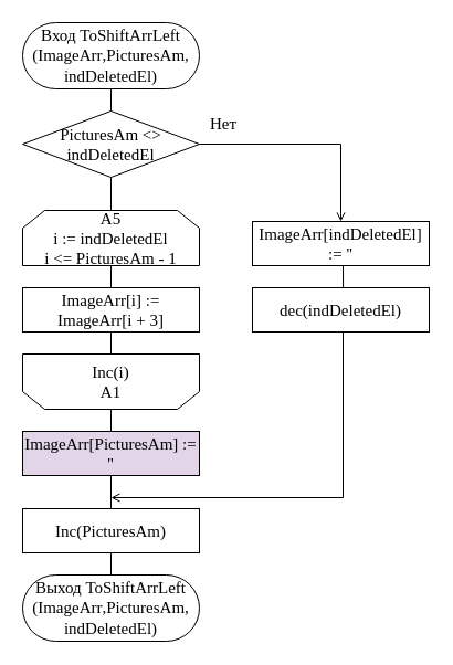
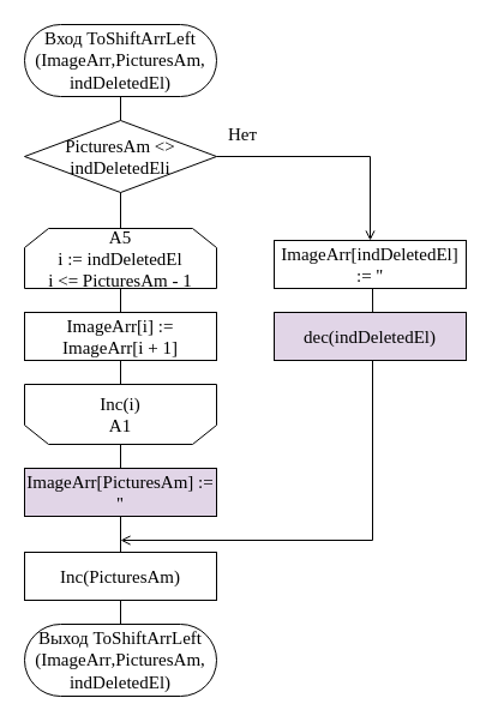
  <mxCell id="0" />
  <mxCell id="1" parent="0" />
  <mxCell id="2" value="Вход&amp;nbsp;&lt;span lang=&quot;EN-US&quot; style=&quot;font-size: 15px;&quot;&gt;ToShiftArrLeft&lt;br style=&quot;font-size: 15px;&quot;&gt;&lt;/span&gt;&lt;span style=&quot;font-size: 15px;&quot;&gt;(&lt;/span&gt;&lt;span lang=&quot;EN-US&quot; style=&quot;font-size: 15px;&quot;&gt;ImageArr&lt;/span&gt;&lt;span style=&quot;font-size: 15px;&quot;&gt;,&lt;/span&gt;&lt;span lang=&quot;EN-US&quot; style=&quot;font-size: 15px; line-height: 115%;&quot;&gt;PicturesAm,&lt;br style=&quot;font-size: 15px;&quot;&gt;indDeletedEl&lt;/span&gt;&lt;span style=&quot;font-size: 15px; line-height: 115%;&quot;&gt;)&lt;/span&gt;" style="rounded=1;whiteSpace=wrap;html=1;fontSize=15;arcSize=50;fontFamily=Times New Roman;" vertex="1" parent="1"><mxGeometry x="20" y="20" width="160" height="60" as="geometry" /></mxCell>
  <mxCell id="3" value="" style="endArrow=none;html=1;fontFamily=Times New Roman;fontSize=15;rounded=0;" edge="1" parent="1"><mxGeometry width="50" height="50" relative="1" as="geometry"><mxPoint x="100" y="100" as="sourcePoint" /><mxPoint x="100" y="80" as="targetPoint" /></mxGeometry></mxCell>
  <mxCell id="4" value="Выход&amp;nbsp;&lt;span lang=&quot;EN-US&quot; style=&quot;font-size: 15px;&quot;&gt;ToShiftArrLeft&lt;br style=&quot;font-size: 15px;&quot;&gt;&lt;/span&gt;&lt;span style=&quot;font-size: 15px;&quot;&gt;(&lt;/span&gt;&lt;span lang=&quot;EN-US&quot; style=&quot;font-size: 15px;&quot;&gt;ImageArr&lt;/span&gt;&lt;span style=&quot;font-size: 15px;&quot;&gt;,&lt;/span&gt;&lt;span lang=&quot;EN-US&quot; style=&quot;font-size: 15px; line-height: 115%;&quot;&gt;PicturesAm,&lt;br style=&quot;font-size: 15px;&quot;&gt;indDeletedEl&lt;/span&gt;&lt;span style=&quot;font-size: 15px; line-height: 115%;&quot;&gt;)&lt;/span&gt;" style="rounded=1;whiteSpace=wrap;html=1;fontSize=15;arcSize=50;fontFamily=Times New Roman;" vertex="1" parent="1"><mxGeometry x="20" y="520" width="160" height="60" as="geometry" /></mxCell>
- <mxCell id="5" value="PicturesAm &amp;lt;&amp;gt; indDeletedEl" style="rhombus;whiteSpace=wrap;html=1;fontSize=15;rounded=0;fontFamily=Times New Roman;" vertex="1" parent="1"><mxGeometry x="20" y="100" width="160" height="60" as="geometry" /></mxCell>
+ <mxCell id="5" value="PicturesAm &amp;lt;&amp;gt; indDeletedEli" style="rhombus;whiteSpace=wrap;html=1;fontSize=15;rounded=0;fontFamily=Times New Roman;" vertex="1" parent="1"><mxGeometry x="20" y="100" width="160" height="60" as="geometry" /></mxCell>
  <mxCell id="6" value="Нет" style="text;html=1;resizable=0;points=[];autosize=1;align=left;verticalAlign=top;spacingTop=-4;fontFamily=Times New Roman;fontSize=15;" vertex="1" parent="1"><mxGeometry x="188" y="100" width="40" height="20" as="geometry" /></mxCell>
- <mxCell id="7" value="ImageArr[i] := ImageArr[i + 3]" style="rounded=0;whiteSpace=wrap;html=1;fontSize=15;fontFamily=Times New Roman;" vertex="1" parent="1"><mxGeometry x="20" y="260" width="160" height="40" as="geometry" /></mxCell>
+ <mxCell id="7" value="ImageArr[i] := ImageArr[i + 1]" style="rounded=0;whiteSpace=wrap;html=1;fontSize=15;fontFamily=Times New Roman;" vertex="1" parent="1"><mxGeometry x="20" y="260" width="160" height="40" as="geometry" /></mxCell>
  <mxCell id="8" value="ImageArr[indDeletedEl] := ''" style="rounded=0;whiteSpace=wrap;html=1;fontSize=15;fontFamily=Times New Roman;" vertex="1" parent="1"><mxGeometry x="228" y="200" width="160" height="40" as="geometry" /></mxCell>
  <mxCell id="9" value="" style="endArrow=none;html=1;fontFamily=Times New Roman;fontSize=15;rounded=0;entryX=0.5;entryY=1;entryDx=0;entryDy=0;" edge="1" parent="1" target="5"><mxGeometry width="50" height="50" relative="1" as="geometry"><mxPoint x="100" y="190" as="sourcePoint" /><mxPoint x="170" y="130" as="targetPoint" /></mxGeometry></mxCell>
  <mxCell id="10" value="" style="endArrow=open;html=1;fontSize=15;endFill=0;rounded=0;entryX=0.5;entryY=0;entryDx=0;entryDy=0;fontFamily=Times New Roman;" edge="1" parent="1" target="8"><mxGeometry width="50" height="50" relative="1" as="geometry"><mxPoint x="180" y="130" as="sourcePoint" /><mxPoint x="260" y="100" as="targetPoint" /><Array as="points"><mxPoint x="308" y="130" /></Array></mxGeometry></mxCell>
- <mxCell id="11" value="dec(indDeletedEl)" style="rounded=0;whiteSpace=wrap;html=1;fontSize=15;fontFamily=Times New Roman;" vertex="1" parent="1"><mxGeometry x="228" y="260" width="160" height="40" as="geometry" /></mxCell>
+ <mxCell id="11" value="dec(indDeletedEl)" style="rounded=0;whiteSpace=wrap;html=1;fontSize=15;fontFamily=Times New Roman;fillColor=#e1d5e7;" vertex="1" parent="1"><mxGeometry x="228" y="260" width="160" height="40" as="geometry" /></mxCell>
  <mxCell id="12" value="" style="endArrow=none;html=1;fontFamily=Times New Roman;fontSize=15;rounded=0;exitX=0.513;exitY=0.003;exitDx=0;exitDy=0;exitPerimeter=0;" edge="1" parent="1" source="11"><mxGeometry width="50" height="50" relative="1" as="geometry"><mxPoint x="240" y="310" as="sourcePoint" /><mxPoint x="310" y="240" as="targetPoint" /></mxGeometry></mxCell>
  <mxCell id="13" value="А5&lt;br style=&quot;font-size: 15px;&quot;&gt;i := indDeletedEl&lt;br style=&quot;font-size: 15px;&quot;&gt;i &amp;lt;=&amp;nbsp;PicturesAm - 1" style="shape=loopLimit;whiteSpace=wrap;html=1;fontSize=15;rounded=0;fontFamily=Times New Roman;" vertex="1" parent="1"><mxGeometry x="20" y="190" width="160" height="50" as="geometry" /></mxCell>
  <mxCell id="14" value="" style="endArrow=none;html=1;fontFamily=Times New Roman;fontSize=15;rounded=0;" edge="1" parent="1"><mxGeometry width="50" height="50" relative="1" as="geometry"><mxPoint x="100" y="260" as="sourcePoint" /><mxPoint x="100" y="240" as="targetPoint" /></mxGeometry></mxCell>
  <mxCell id="15" value="" style="endArrow=none;html=1;fontFamily=Times New Roman;fontSize=15;rounded=0;" edge="1" parent="1"><mxGeometry width="50" height="50" relative="1" as="geometry"><mxPoint x="100" y="320" as="sourcePoint" /><mxPoint x="100" y="300" as="targetPoint" /></mxGeometry></mxCell>
  <mxCell id="16" value="Inc(i)&lt;br style=&quot;font-size: 15px;&quot;&gt;A1" style="shape=loopLimit;whiteSpace=wrap;html=1;fontSize=15;flipV=1;rounded=0;fontFamily=Times New Roman;" vertex="1" parent="1"><mxGeometry x="20" y="320" width="160" height="50" as="geometry" /></mxCell>
  <mxCell id="17" value="" style="endArrow=none;html=1;fontFamily=Times New Roman;fontSize=15;rounded=0;" edge="1" parent="1"><mxGeometry width="50" height="50" relative="1" as="geometry"><mxPoint x="100" y="390" as="sourcePoint" /><mxPoint x="100" y="370" as="targetPoint" /></mxGeometry></mxCell>
  <mxCell id="18" value="ImageArr[PicturesAm] := ''" style="rounded=0;whiteSpace=wrap;html=1;fontSize=15;fontFamily=Times New Roman;fillColor=#e1d5e7;" vertex="1" parent="1"><mxGeometry x="20" y="390" width="160" height="40" as="geometry" /></mxCell>
  <mxCell id="19" value="" style="endArrow=none;html=1;fontFamily=Times New Roman;fontSize=15;rounded=0;" edge="1" parent="1"><mxGeometry width="50" height="50" relative="1" as="geometry"><mxPoint x="100" y="460" as="sourcePoint" /><mxPoint x="100" y="430" as="targetPoint" /></mxGeometry></mxCell>
  <mxCell id="20" value="" style="endArrow=open;html=1;fontSize=15;endFill=0;rounded=0;fontFamily=Times New Roman;" edge="1" parent="1"><mxGeometry width="50" height="50" relative="1" as="geometry"><mxPoint x="310" y="300" as="sourcePoint" /><mxPoint x="100" y="450" as="targetPoint" /><Array as="points"><mxPoint x="310" y="450" /></Array></mxGeometry></mxCell>
  <mxCell id="21" value="Inc(PicturesAm)" style="rounded=0;whiteSpace=wrap;html=1;fontSize=15;fontFamily=Times New Roman;" vertex="1" parent="1"><mxGeometry x="20" y="460" width="160" height="40" as="geometry" /></mxCell>
  <mxCell id="22" value="" style="endArrow=none;html=1;fontFamily=Times New Roman;fontSize=15;rounded=0;" edge="1" parent="1"><mxGeometry width="50" height="50" relative="1" as="geometry"><mxPoint x="100" y="520" as="sourcePoint" /><mxPoint x="100" y="500" as="targetPoint" /></mxGeometry></mxCell>
